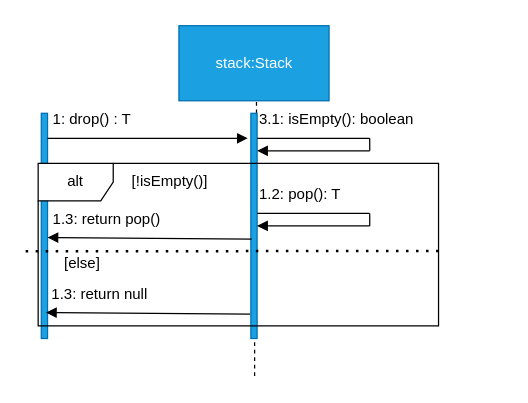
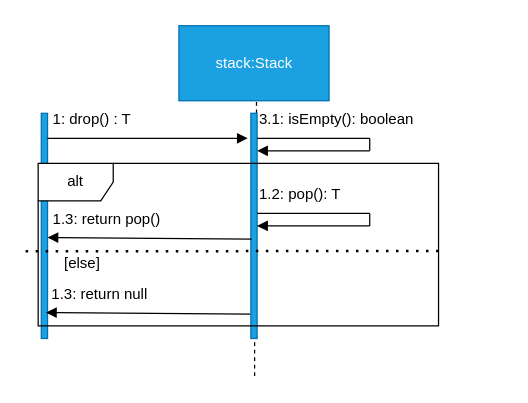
  <mxCell id="0" />
  <mxCell id="1" parent="0" />
  <mxCell id="2" value="" style="html=1;points=[];perimeter=orthogonalPerimeter;fillColor=#1ba1e2;fontColor=#ffffff;strokeColor=#006EAF;" vertex="1" parent="1"><mxGeometry x="32.5" y="90" width="5" height="180" as="geometry" /></mxCell>
  <mxCell id="3" value="" style="html=1;verticalAlign=bottom;labelBackgroundColor=none;endArrow=block;endFill=1;" edge="1" parent="1"><mxGeometry width="160" relative="1" as="geometry"><mxPoint x="37.5" y="110" as="sourcePoint" /><mxPoint x="197.5" y="110" as="targetPoint" /></mxGeometry></mxCell>
  <mxCell id="4" value="1: drop() : T" style="text;html=1;strokeColor=none;fillColor=none;align=left;verticalAlign=middle;whiteSpace=wrap;rounded=0;" vertex="1" parent="1"><mxGeometry x="40" y="80" width="160" height="30" as="geometry" /></mxCell>
  <mxCell id="5" value="" style="endArrow=none;dashed=1;html=1;startArrow=none;" edge="1" parent="1" source="7"><mxGeometry width="50" height="50" relative="1" as="geometry"><mxPoint x="204.5" y="620" as="sourcePoint" /><mxPoint x="204.5" y="80" as="targetPoint" /></mxGeometry></mxCell>
  <mxCell id="6" value="" style="endArrow=none;dashed=1;html=1;" edge="1" parent="1" target="7"><mxGeometry width="50" height="50" relative="1" as="geometry"><mxPoint x="203" y="300" as="sourcePoint" /><mxPoint x="204.5" y="80" as="targetPoint" /></mxGeometry></mxCell>
  <mxCell id="7" value="" style="html=1;points=[];perimeter=orthogonalPerimeter;fillColor=#1ba1e2;fontColor=#ffffff;strokeColor=#006EAF;" vertex="1" parent="1"><mxGeometry x="200" y="90" width="5" height="180" as="geometry" /></mxCell>
  <mxCell id="8" value="stack:Stack" style="rounded=0;whiteSpace=wrap;html=1;fillColor=#1ba1e2;fontColor=#ffffff;strokeColor=#006EAF;" vertex="1" parent="1"><mxGeometry x="142.5" y="20" width="120" height="60" as="geometry" /></mxCell>
  <mxCell id="9" value="1.2: pop(): T" style="text;html=1;strokeColor=none;fillColor=none;align=left;verticalAlign=middle;whiteSpace=wrap;rounded=0;" vertex="1" parent="1"><mxGeometry x="205" y="140" width="195" height="30" as="geometry" /></mxCell>
  <mxCell id="10" value="alt" style="shape=umlFrame;whiteSpace=wrap;html=1;pointerEvents=0;" vertex="1" parent="1"><mxGeometry x="30" y="130" width="320" height="130" as="geometry" /></mxCell>
- <mxCell id="11" value="[!isEmpty()]" style="text;html=1;align=center;verticalAlign=middle;resizable=0;points=[];autosize=1;strokeColor=none;fillColor=none;" vertex="1" parent="1"><mxGeometry x="95" y="130" width="80" height="30" as="geometry" /></mxCell>
  <mxCell id="12" value="" style="endArrow=none;dashed=1;html=1;dashPattern=1 3;strokeWidth=2;rounded=0;" edge="1" parent="1"><mxGeometry width="50" height="50" relative="1" as="geometry"><mxPoint x="20" y="200.34" as="sourcePoint" /><mxPoint x="350" y="200" as="targetPoint" /></mxGeometry></mxCell>
  <mxCell id="13" value="[else]" style="text;html=1;align=center;verticalAlign=middle;resizable=0;points=[];autosize=1;strokeColor=none;fillColor=none;" vertex="1" parent="1"><mxGeometry x="40" y="195" width="50" height="30" as="geometry" /></mxCell>
  <mxCell id="14" value="3.1: isEmpty(): boolean&amp;nbsp;" style="text;html=1;strokeColor=none;fillColor=none;align=left;verticalAlign=middle;whiteSpace=wrap;rounded=0;" vertex="1" parent="1"><mxGeometry x="205" y="80" width="195" height="30" as="geometry" /></mxCell>
  <mxCell id="15" value="" style="html=1;verticalAlign=bottom;labelBackgroundColor=none;endArrow=block;endFill=1;rounded=0;" edge="1" parent="1"><mxGeometry width="160" relative="1" as="geometry"><mxPoint x="295" y="120" as="sourcePoint" /><mxPoint x="205" y="120" as="targetPoint" /></mxGeometry></mxCell>
  <mxCell id="16" value="" style="endArrow=none;html=1;rounded=0;" edge="1" parent="1"><mxGeometry width="50" height="50" relative="1" as="geometry"><mxPoint x="205" y="110" as="sourcePoint" /><mxPoint x="295" y="110" as="targetPoint" /></mxGeometry></mxCell>
  <mxCell id="17" value="" style="endArrow=none;html=1;rounded=0;" edge="1" parent="1"><mxGeometry width="50" height="50" relative="1" as="geometry"><mxPoint x="295" y="120" as="sourcePoint" /><mxPoint x="295" y="110" as="targetPoint" /><Array as="points" /></mxGeometry></mxCell>
  <mxCell id="18" value="" style="html=1;verticalAlign=bottom;labelBackgroundColor=none;endArrow=block;endFill=1;rounded=0;" edge="1" parent="1"><mxGeometry width="160" relative="1" as="geometry"><mxPoint x="295" y="180" as="sourcePoint" /><mxPoint x="205" y="180" as="targetPoint" /></mxGeometry></mxCell>
  <mxCell id="19" value="" style="endArrow=none;html=1;rounded=0;" edge="1" parent="1"><mxGeometry width="50" height="50" relative="1" as="geometry"><mxPoint x="205" y="170" as="sourcePoint" /><mxPoint x="295" y="170" as="targetPoint" /></mxGeometry></mxCell>
  <mxCell id="20" value="" style="endArrow=none;html=1;rounded=0;" edge="1" parent="1"><mxGeometry width="50" height="50" relative="1" as="geometry"><mxPoint x="295" y="180" as="sourcePoint" /><mxPoint x="295" y="170" as="targetPoint" /><Array as="points" /></mxGeometry></mxCell>
  <mxCell id="21" value="1.3: return pop()" style="text;html=1;strokeColor=none;fillColor=none;align=left;verticalAlign=middle;whiteSpace=wrap;rounded=0;" vertex="1" parent="1"><mxGeometry x="40" y="160" width="195" height="30" as="geometry" /></mxCell>
  <mxCell id="22" value="" style="html=1;verticalAlign=bottom;labelBackgroundColor=none;endArrow=block;endFill=1;rounded=0;exitX=0.824;exitY=1.016;exitDx=0;exitDy=0;exitPerimeter=0;" edge="1" parent="1" source="21"><mxGeometry width="160" relative="1" as="geometry"><mxPoint x="127.5" y="189.31" as="sourcePoint" /><mxPoint x="37.5" y="189.31" as="targetPoint" /></mxGeometry></mxCell>
  <mxCell id="23" value="1.3: return null" style="text;html=1;strokeColor=none;fillColor=none;align=left;verticalAlign=middle;whiteSpace=wrap;rounded=0;" vertex="1" parent="1"><mxGeometry x="38.75" y="220" width="195" height="30" as="geometry" /></mxCell>
  <mxCell id="24" value="" style="html=1;verticalAlign=bottom;labelBackgroundColor=none;endArrow=block;endFill=1;rounded=0;exitX=0.824;exitY=1.016;exitDx=0;exitDy=0;exitPerimeter=0;" edge="1" parent="1" source="23"><mxGeometry width="160" relative="1" as="geometry"><mxPoint x="126.25" y="249.31" as="sourcePoint" /><mxPoint x="36.25" y="249.31" as="targetPoint" /></mxGeometry></mxCell>
